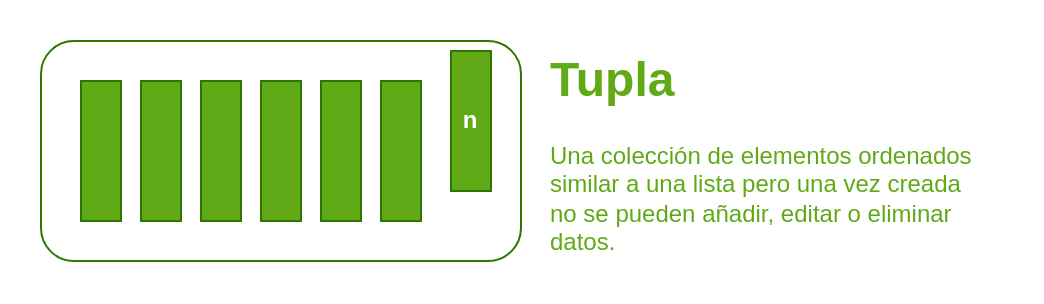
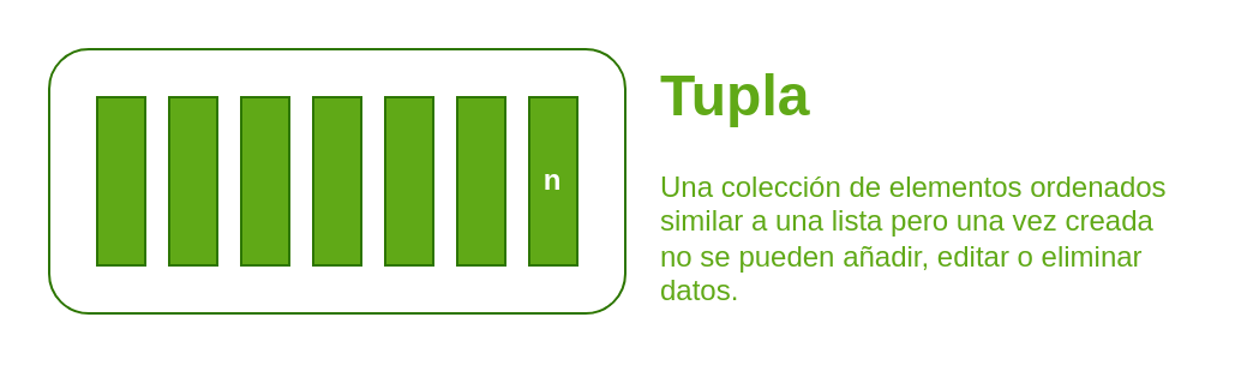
  <mxCell id="0" />
  <mxCell id="1" parent="0" />
  <mxCell id="2" value="" style="rounded=1;whiteSpace=wrap;html=1;strokeColor=#2D7600;fillColor=#FFFFFF;fontColor=#ffffff;" vertex="1" parent="1"><mxGeometry x="20" y="20" width="240" height="110" as="geometry" /></mxCell>
  <mxCell id="3" value="&lt;h1&gt;Tupla&lt;/h1&gt;&lt;p&gt;Una colección de elementos ordenados similar a una lista pero una vez creada no se pueden añadir, editar o eliminar datos.&lt;/p&gt;" style="text;html=1;strokeColor=none;fillColor=none;spacing=5;spacingTop=-20;whiteSpace=wrap;overflow=hidden;rounded=0;fontColor=#60A917;verticalAlign=top;" parent="1" vertex="1"><mxGeometry x="270" y="20" width="230" height="110" as="geometry" /></mxCell>
  <mxCell id="4" value="" style="rounded=0;whiteSpace=wrap;html=1;strokeColor=#2D7600;fillColor=#60a917;fontColor=#ffffff;" vertex="1" parent="1"><mxGeometry x="40" y="40" width="20" height="70" as="geometry" /></mxCell>
  <mxCell id="5" value="" style="rounded=0;whiteSpace=wrap;html=1;strokeColor=#2D7600;fillColor=#60a917;fontColor=#ffffff;" vertex="1" parent="1"><mxGeometry x="70" y="40" width="20" height="70" as="geometry" /></mxCell>
  <mxCell id="6" value="" style="rounded=0;whiteSpace=wrap;html=1;strokeColor=#2D7600;fillColor=#60a917;fontColor=#ffffff;" vertex="1" parent="1"><mxGeometry x="100" y="40" width="20" height="70" as="geometry" /></mxCell>
  <mxCell id="7" value="" style="rounded=0;whiteSpace=wrap;html=1;strokeColor=#2D7600;fillColor=#60a917;fontColor=#ffffff;" vertex="1" parent="1"><mxGeometry x="130" y="40" width="20" height="70" as="geometry" /></mxCell>
  <mxCell id="8" value="" style="rounded=0;whiteSpace=wrap;html=1;strokeColor=#2D7600;fillColor=#60a917;fontColor=#ffffff;" vertex="1" parent="1"><mxGeometry x="160" y="40" width="20" height="70" as="geometry" /></mxCell>
  <mxCell id="9" value="" style="rounded=0;whiteSpace=wrap;html=1;strokeColor=#2D7600;fillColor=#60a917;fontColor=#ffffff;" vertex="1" parent="1"><mxGeometry x="190" y="40" width="20" height="70" as="geometry" /></mxCell>
- <mxCell id="10" value="&lt;b&gt;n&lt;/b&gt;" style="rounded=0;whiteSpace=wrap;html=1;strokeColor=#2D7600;fillColor=#60a917;fontColor=#ffffff;" vertex="1" parent="1"><mxGeometry x="225" y="25" width="20" height="70" as="geometry" /></mxCell>
+ <mxCell id="10" value="&lt;b&gt;n&lt;/b&gt;" style="rounded=0;whiteSpace=wrap;html=1;strokeColor=#2D7600;fillColor=#60a917;fontColor=#ffffff;" vertex="1" parent="1"><mxGeometry x="220" y="40" width="20" height="70" as="geometry" /></mxCell>
